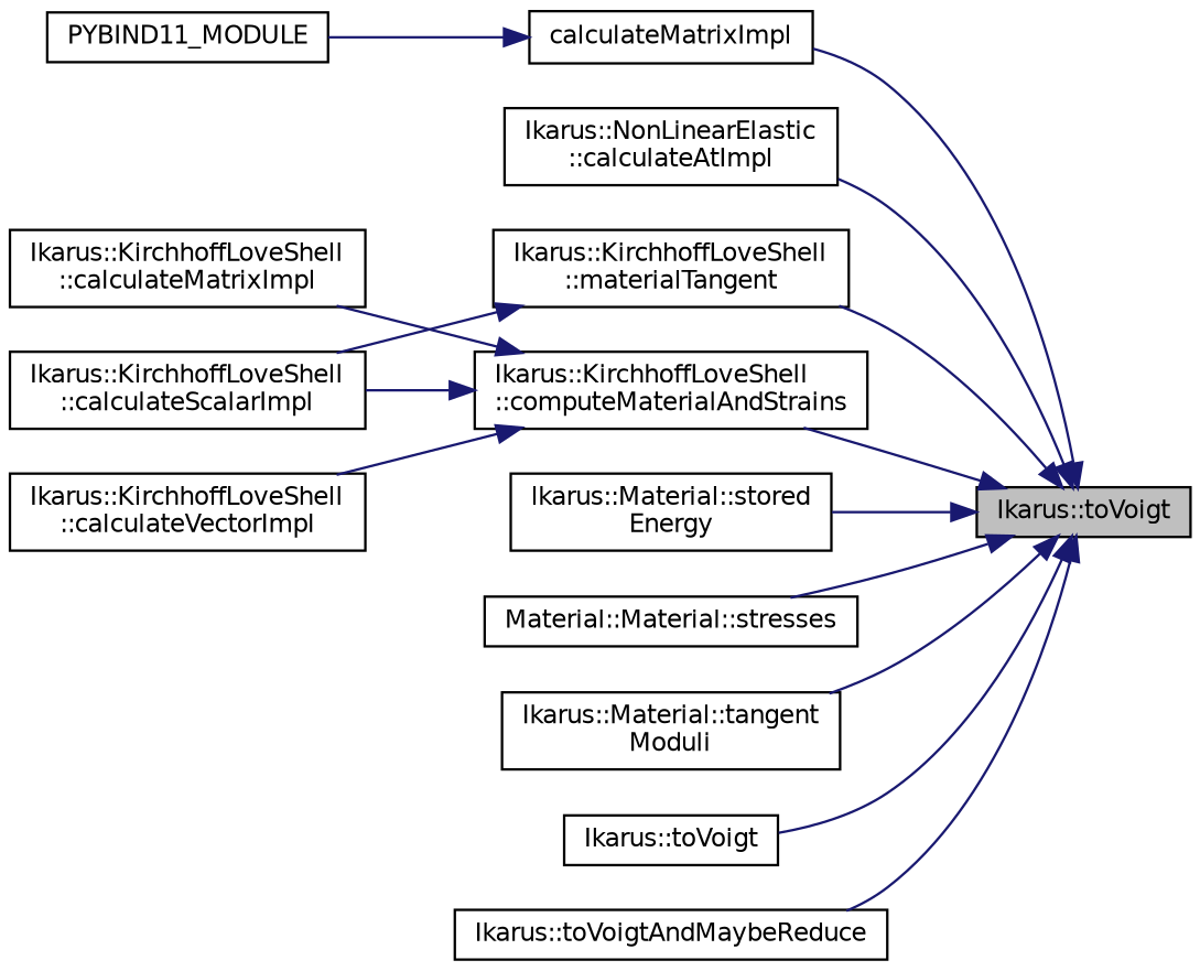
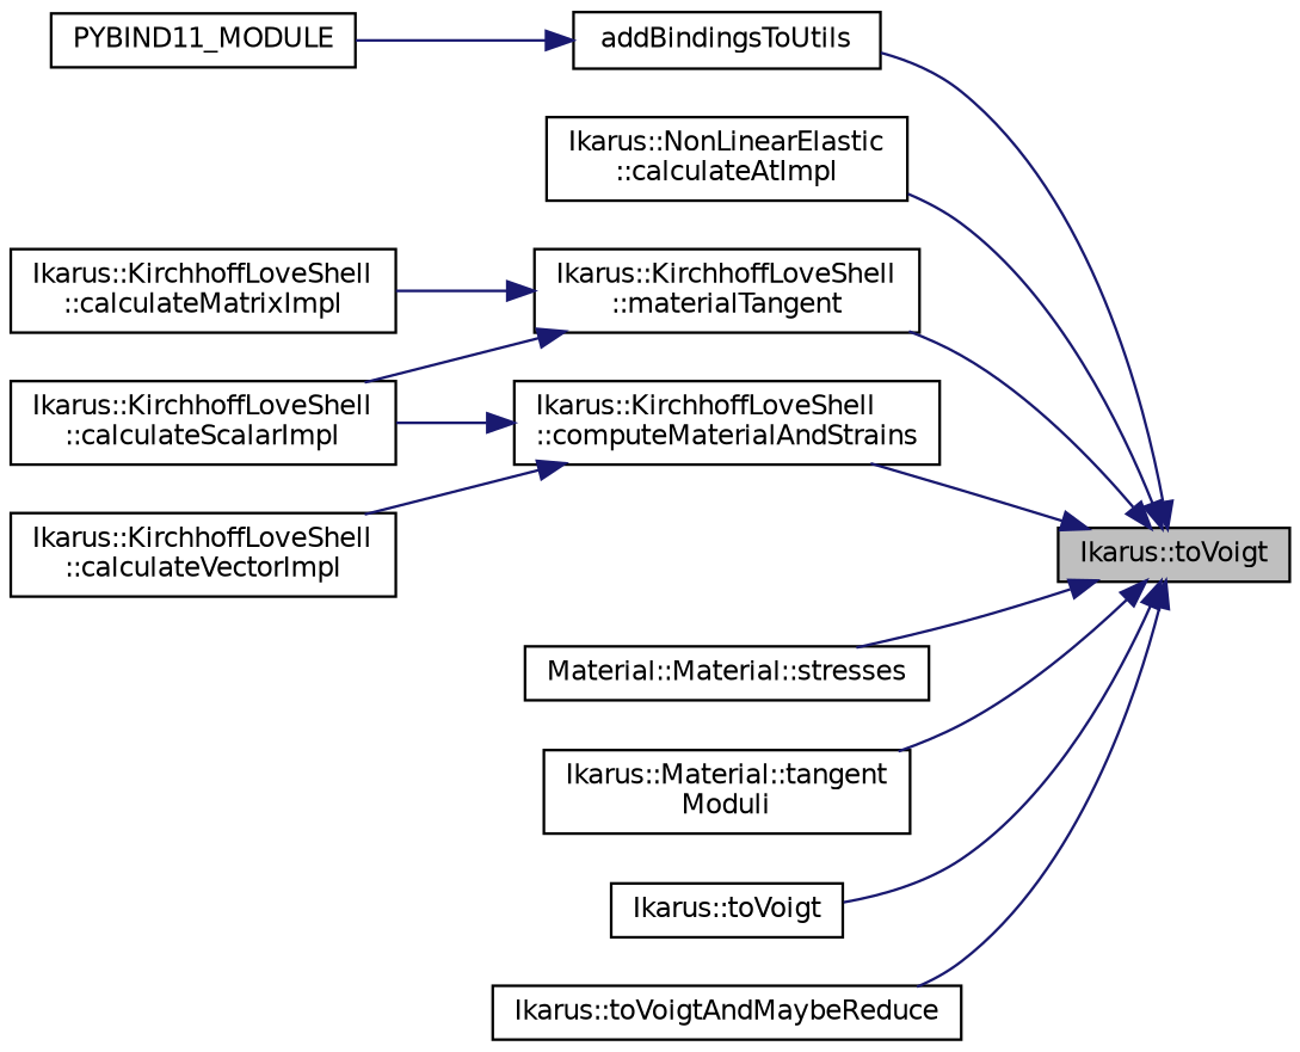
  digraph {
    rankdir=RL
    node [color=black fillcolor=white fontname=Helvetica fontsize=10 shape=record style=filled]
    edge [color=midnightblue dir=back fontname=Helvetica fontsize=10 labelfontname=Helvetica labelfontsize=10 style=solid]
    n1 [fillcolor=grey75 fontcolor=black height=0.2 label="Ikarus::toVoigt" width=0.4]
-   n2 [height=0.2 label=calculateMatrixImpl width=0.4]
+   n2 [height=0.2 label=addBindingsToUtils width=0.4]
    n3 [height=0.2 label="Ikarus::NonLinearElastic\l::calculateAtImpl" width=0.4]
    n4 [height=0.2 label="Ikarus::KirchhoffLoveShell\l::computeMaterialAndStrains" width=0.4]
    n5 [height=0.2 label="Ikarus::KirchhoffLoveShell\l::materialTangent" width=0.4]
-   n6 [height=0.2 label="Ikarus::Material::stored\lEnergy" width=0.4]
    n7 [height=0.2 label="Material::Material::stresses" width=0.4]
    n8 [height=0.2 label="Ikarus::Material::tangent\lModuli" width=0.4]
    n9 [height=0.2 label="Ikarus::toVoigt" width=0.4]
    n10 [height=0.2 label="Ikarus::toVoigtAndMaybeReduce" width=0.4]
    n11 [height=0.2 label=PYBIND11_MODULE width=0.4]
    n12 [height=0.2 label="Ikarus::KirchhoffLoveShell\l::calculateMatrixImpl" width=0.4]
    n13 [height=0.2 label="Ikarus::KirchhoffLoveShell\l::calculateScalarImpl" width=0.4]
    n14 [height=0.2 label="Ikarus::KirchhoffLoveShell\l::calculateVectorImpl" width=0.4]
    n1 -> n2
    n1 -> n3
    n1 -> n4
    n1 -> n5
-   n1 -> n6
    n1 -> n7
    n1 -> n8
    n1 -> n9
    n1 -> n10
    n2 -> n11
-   n4 -> n12
+   n5 -> n12
    n4 -> n13
    n4 -> n14
    n5 -> n13
  }
